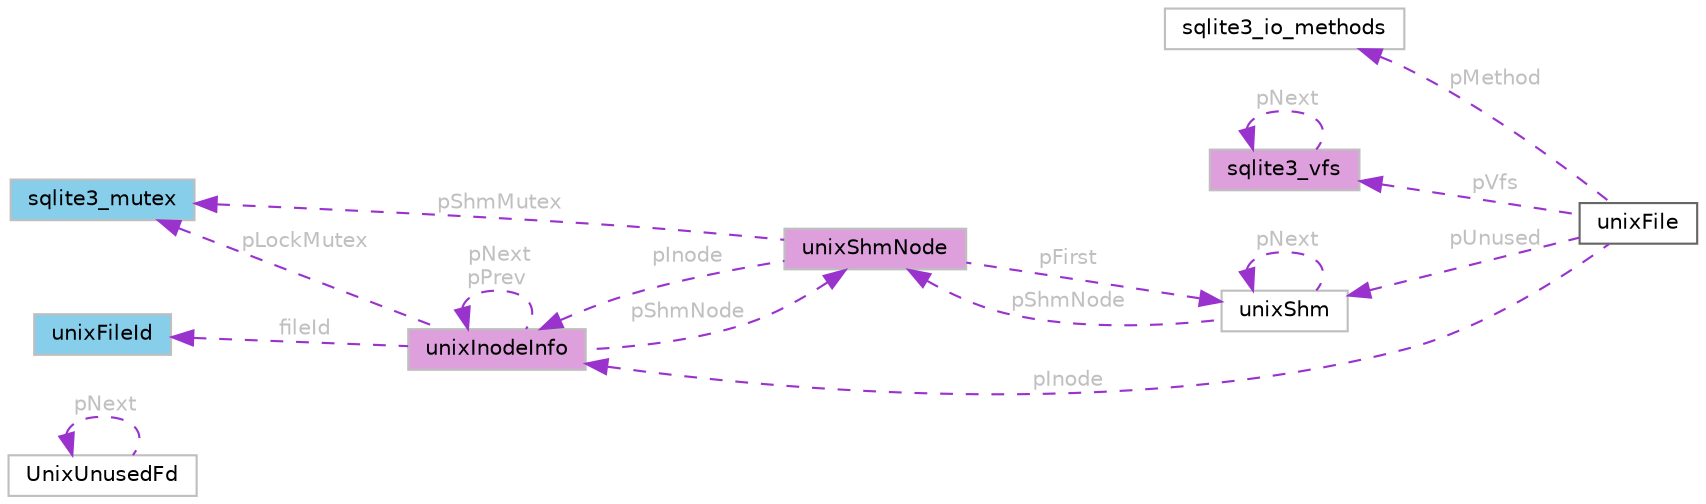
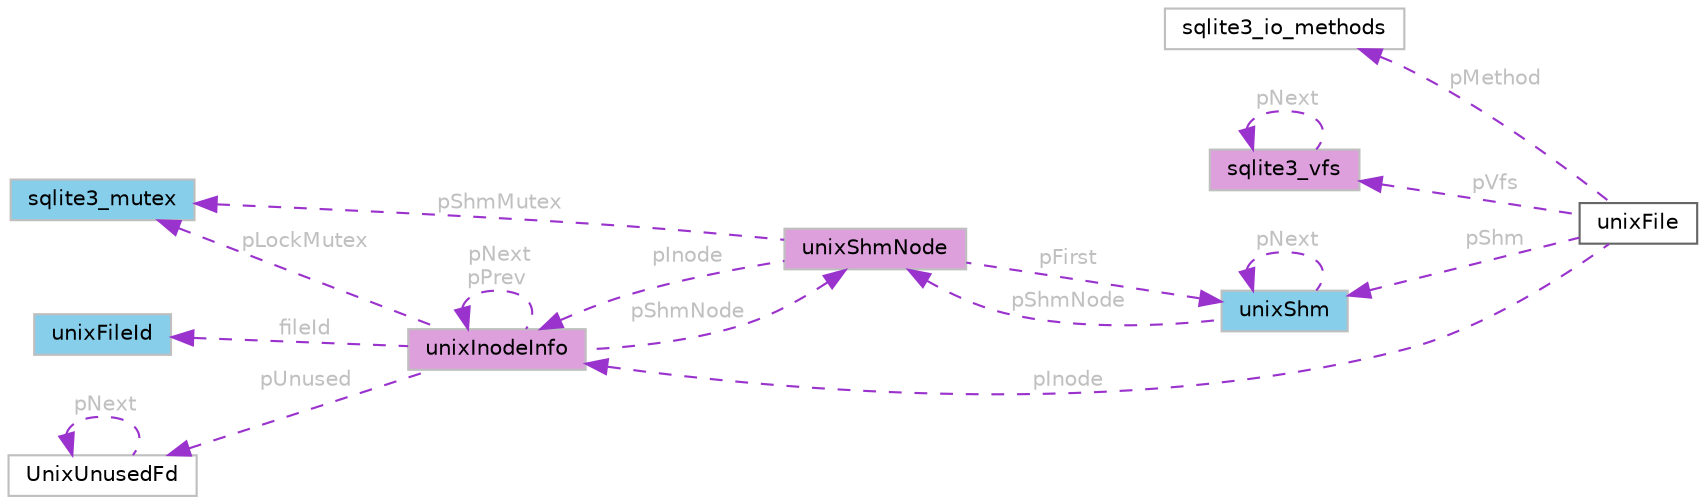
  digraph {
    rankdir=LR
    node [color=grey75 fillcolor=white fontname=Helvetica fontsize=10 shape=box style=filled]
    edge [color=darkorchid3 dir=back fontcolor=grey fontname=Helvetica fontsize=10 labelfontname=Helvetica labelfontsize=10 style=dashed]
    n1 [color=gray40 fontcolor=black height=0.2 label=unixFile width=0.4]
    n2 [height=0.2 label=sqlite3_io_methods width=0.4]
    n3 [fillcolor=plum height=0.2 label=sqlite3_vfs width=0.4]
    n4 [fillcolor=plum height=0.2 label=unixInodeInfo width=0.4]
    n5 [fillcolor=plum height=0.2 label=unixShmNode width=0.4]
-   n6 [height=0.2 label=unixShm width=0.4]
+   n6 [fillcolor=skyblue height=0.2 label=unixShm width=0.4]
    n7 [fillcolor=skyblue height=0.2 label=unixFileId width=0.4]
    n8 [fillcolor=skyblue height=0.2 label=sqlite3_mutex width=0.4]
    n9 [height=0.2 label=UnixUnusedFd width=0.4]
    n2 -> n1 [label=" pMethod"]
    n3 -> n1 [label=" pVfs"]
    n3 -> n3 [label=" pNext"]
    n4 -> n1 [label=" pInode"]
    n4 -> n4 [label=" pNext\npPrev"]
    n4 -> n5 [label=" pInode"]
    n5 -> n4 [label=" pShmNode"]
    n5 -> n6 [label=" pShmNode"]
-   n6 -> n1 [label=" pUnused"]
+   n6 -> n1 [label=" pShm"]
    n6 -> n5 [label=" pFirst"]
    n6 -> n6 [label=" pNext"]
    n7 -> n4 [label=" fileId"]
    n8 -> n4 [label=" pLockMutex"]
    n8 -> n5 [label=" pShmMutex"]
+   n9 -> n4 [label=" pUnused"]
    n9 -> n9 [label=" pNext"]
  }
